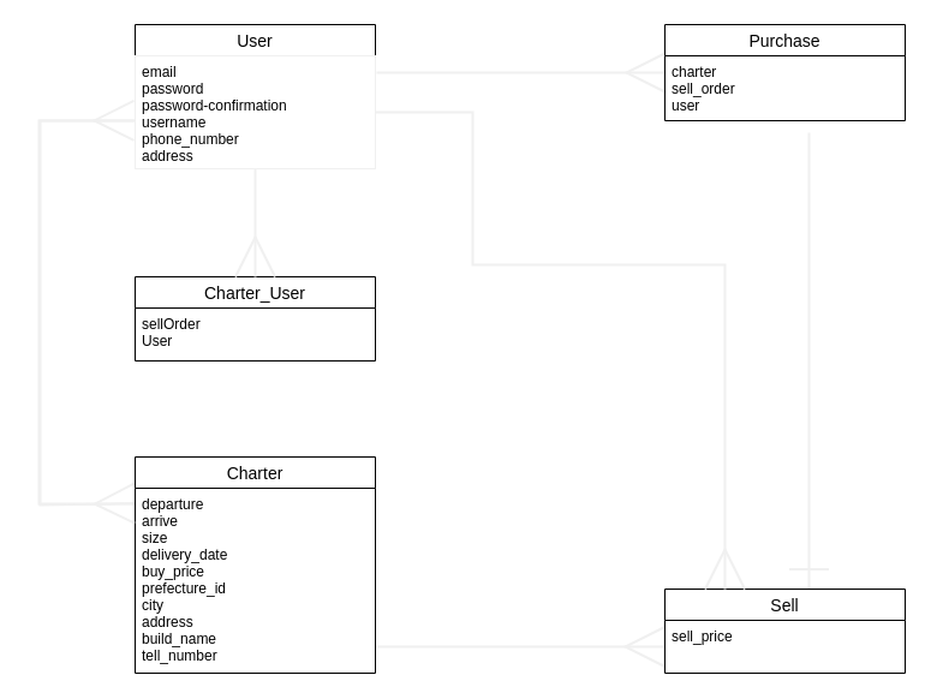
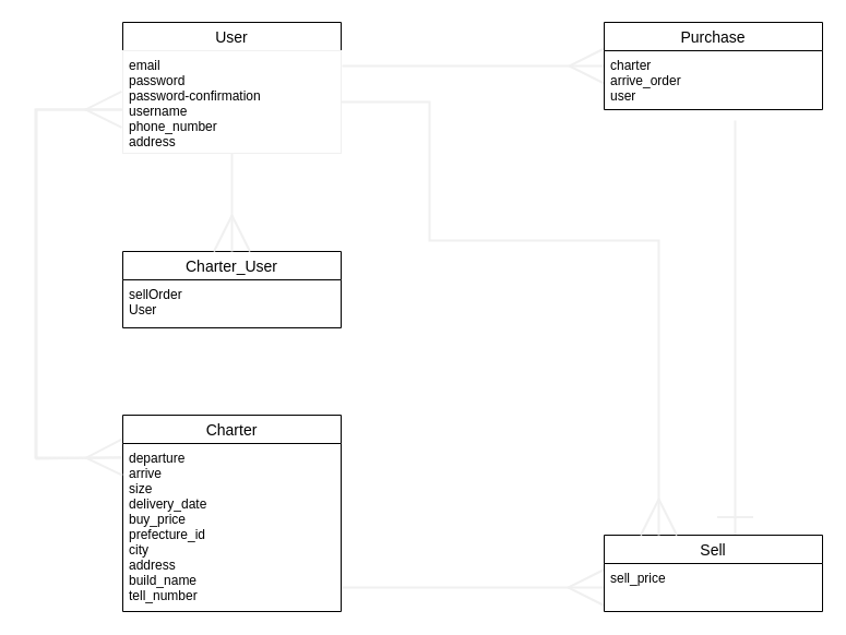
  <mxCell id="0" />
  <mxCell id="1" parent="0" />
  <mxCell id="2" value="" style="endArrow=ERmany;html=1;rounded=0;strokeColor=#f0f0f0;strokeWidth=2;endFill=0;sourcePerimeterSpacing=5;startSize=11;jumpSize=4;endSize=30;targetPerimeterSpacing=6;entryX=0.005;entryY=0.259;entryDx=0;entryDy=0;entryPerimeter=0;" parent="1" target="6" edge="1"><mxGeometry relative="1" as="geometry"><mxPoint x="301" y="60" as="sourcePoint" /><mxPoint x="381" y="60.5" as="targetPoint" /></mxGeometry></mxCell>
  <mxCell id="3" value="" style="endArrow=ERone;html=1;rounded=0;strokeColor=#f0f0f0;strokeWidth=2;endFill=0;sourcePerimeterSpacing=5;startSize=11;jumpSize=4;endSize=30;targetPerimeterSpacing=6;entryX=0.6;entryY=0;entryDx=0;entryDy=0;entryPerimeter=0;" parent="1" target="13" edge="1"><mxGeometry relative="1" as="geometry"><mxPoint x="661" y="110" as="sourcePoint" /><mxPoint x="751" y="141" as="targetPoint" /></mxGeometry></mxCell>
  <mxCell id="4" value="" style="endArrow=ERmany;html=1;rounded=0;strokeColor=#f0f0f0;strokeWidth=2;endFill=0;sourcePerimeterSpacing=5;startSize=11;jumpSize=4;endSize=30;targetPerimeterSpacing=6;entryX=0;entryY=0.5;entryDx=0;entryDy=0;" parent="1" target="14" edge="1"><mxGeometry relative="1" as="geometry"><mxPoint x="301" y="538" as="sourcePoint" /><mxPoint x="301" y="540.812" as="targetPoint" /></mxGeometry></mxCell>
  <mxCell id="5" value="Purchase" style="swimlane;fontStyle=0;childLayout=stackLayout;horizontal=1;startSize=26;horizontalStack=0;resizeParent=1;resizeParentMax=0;resizeLast=0;collapsible=1;marginBottom=0;align=center;fontSize=14;" parent="1" vertex="1"><mxGeometry x="541" y="20" width="200" height="80" as="geometry" /></mxCell>
- <mxCell id="6" value="charter&#10;sell_order&#10;user" style="text;strokeColor=none;fillColor=none;spacingLeft=4;spacingRight=4;overflow=hidden;rotatable=0;points=[[0,0.5],[1,0.5]];portConstraint=eastwest;fontSize=12;" parent="5" vertex="1"><mxGeometry y="26" width="200" height="54" as="geometry" /></mxCell>
+ <mxCell id="6" value="charter&#10;arrive_order&#10;user" style="text;strokeColor=none;fillColor=none;spacingLeft=4;spacingRight=4;overflow=hidden;rotatable=0;points=[[0,0.5],[1,0.5]];portConstraint=eastwest;fontSize=12;" parent="5" vertex="1"><mxGeometry y="26" width="200" height="54" as="geometry" /></mxCell>
  <mxCell id="7" value="Charter" style="swimlane;fontStyle=0;childLayout=stackLayout;horizontal=1;startSize=26;horizontalStack=0;resizeParent=1;resizeParentMax=0;resizeLast=0;collapsible=1;marginBottom=0;align=center;fontSize=14;" parent="1" vertex="1"><mxGeometry x="100" y="380" width="200" height="180" as="geometry" /></mxCell>
  <mxCell id="8" value="departure&#10;arrive&#10;size&#10;delivery_date&#10;buy_price&#10;prefecture_id&#10;city&#10;address&#10;build_name&#10;tell_number" style="text;strokeColor=none;fillColor=none;spacingLeft=4;spacingRight=4;overflow=hidden;rotatable=0;points=[[0,0.5],[1,0.5]];portConstraint=eastwest;fontSize=12;" parent="7" vertex="1"><mxGeometry y="26" width="200" height="154" as="geometry" /></mxCell>
  <mxCell id="9" value="User" style="swimlane;fontStyle=0;childLayout=stackLayout;horizontal=1;startSize=26;horizontalStack=0;resizeParent=1;resizeParentMax=0;resizeLast=0;collapsible=1;marginBottom=0;align=center;fontSize=14;" parent="1" vertex="1"><mxGeometry x="100" y="20" width="200" height="120" as="geometry" /></mxCell>
  <mxCell id="10" value="email&#10;password&#10;password-confirmation&#10;username&#10;phone_number&#10;address" style="text;fillColor=none;spacingLeft=4;spacingRight=4;overflow=hidden;rotatable=0;points=[[0,0.5],[1,0.5]];portConstraint=eastwest;fontSize=12;strokeColor=#f0f0f0;strokeWidth=1;" parent="9" vertex="1"><mxGeometry y="26" width="200" height="94" as="geometry" /></mxCell>
  <mxCell id="11" value="Charter_User" style="swimlane;fontStyle=0;childLayout=stackLayout;horizontal=1;startSize=26;horizontalStack=0;resizeParent=1;resizeParentMax=0;resizeLast=0;collapsible=1;marginBottom=0;align=center;fontSize=14;" parent="1" vertex="1"><mxGeometry x="100" y="230" width="200" height="70" as="geometry" /></mxCell>
  <mxCell id="12" value="sellOrder&#10;User" style="text;strokeColor=none;fillColor=none;spacingLeft=4;spacingRight=4;overflow=hidden;rotatable=0;points=[[0,0.5],[1,0.5]];portConstraint=eastwest;fontSize=12;" parent="11" vertex="1"><mxGeometry y="26" width="200" height="44" as="geometry" /></mxCell>
  <mxCell id="13" value="Sell" style="swimlane;fontStyle=0;childLayout=stackLayout;horizontal=1;startSize=26;horizontalStack=0;resizeParent=1;resizeParentMax=0;resizeLast=0;collapsible=1;marginBottom=0;align=center;fontSize=14;" parent="1" vertex="1"><mxGeometry x="541" y="490" width="200" height="70" as="geometry" /></mxCell>
  <mxCell id="14" value="sell_price" style="text;strokeColor=none;fillColor=none;spacingLeft=4;spacingRight=4;overflow=hidden;rotatable=0;points=[[0,0.5],[1,0.5]];portConstraint=eastwest;fontSize=12;" parent="13" vertex="1"><mxGeometry y="26" width="200" height="44" as="geometry" /></mxCell>
  <mxCell id="15" value="" style="endArrow=ERmany;html=1;rounded=0;strokeColor=#f0f0f0;strokeWidth=2;endFill=0;sourcePerimeterSpacing=5;startSize=11;jumpSize=4;endSize=30;targetPerimeterSpacing=6;entryX=0.5;entryY=0;entryDx=0;entryDy=0;" parent="1" edge="1"><mxGeometry relative="1" as="geometry"><mxPoint x="200" y="140" as="sourcePoint" /><mxPoint x="200" y="230" as="targetPoint" /></mxGeometry></mxCell>
  <mxCell id="16" value="" style="endArrow=ERmany;html=1;rounded=0;strokeColor=#f0f0f0;strokeWidth=2;endFill=0;sourcePerimeterSpacing=5;startSize=11;jumpSize=4;endSize=30;targetPerimeterSpacing=6;entryX=-0.005;entryY=0.574;entryDx=0;entryDy=0;entryPerimeter=0;" parent="1" target="10" edge="1"><mxGeometry relative="1" as="geometry"><mxPoint x="99" y="419" as="sourcePoint" /><mxPoint x="0" y="100" as="targetPoint" /><Array as="points"><mxPoint x="20" y="419" /><mxPoint x="20" y="100" /></Array></mxGeometry></mxCell>
  <mxCell id="17" value="" style="endArrow=ERmany;html=1;rounded=0;strokeColor=#f0f0f0;strokeWidth=2;endFill=0;sourcePerimeterSpacing=5;startSize=11;jumpSize=4;endSize=30;targetPerimeterSpacing=6;entryX=0.25;entryY=0;entryDx=0;entryDy=0;exitX=1;exitY=0.5;exitDx=0;exitDy=0;" parent="1" source="10" target="13" edge="1"><mxGeometry relative="1" as="geometry"><mxPoint x="361" y="160" as="sourcePoint" /><mxPoint x="601" y="160" as="targetPoint" /><Array as="points"><mxPoint x="381" y="93" /><mxPoint x="381" y="220" /><mxPoint x="591" y="220" /></Array></mxGeometry></mxCell>
  <mxCell id="18" value="" style="endArrow=ERmany;html=1;rounded=0;strokeColor=#f0f0f0;strokeWidth=2;endFill=0;sourcePerimeterSpacing=5;startSize=11;jumpSize=4;endSize=30;targetPerimeterSpacing=6;entryX=-0.003;entryY=0.082;entryDx=0;entryDy=0;entryPerimeter=0;" parent="1" target="8" edge="1"><mxGeometry relative="1" as="geometry"><mxPoint x="100" y="100" as="sourcePoint" /><mxPoint x="100" y="330" as="targetPoint" /><Array as="points"><mxPoint x="21" y="100" /><mxPoint x="21" y="420" /></Array></mxGeometry></mxCell>
